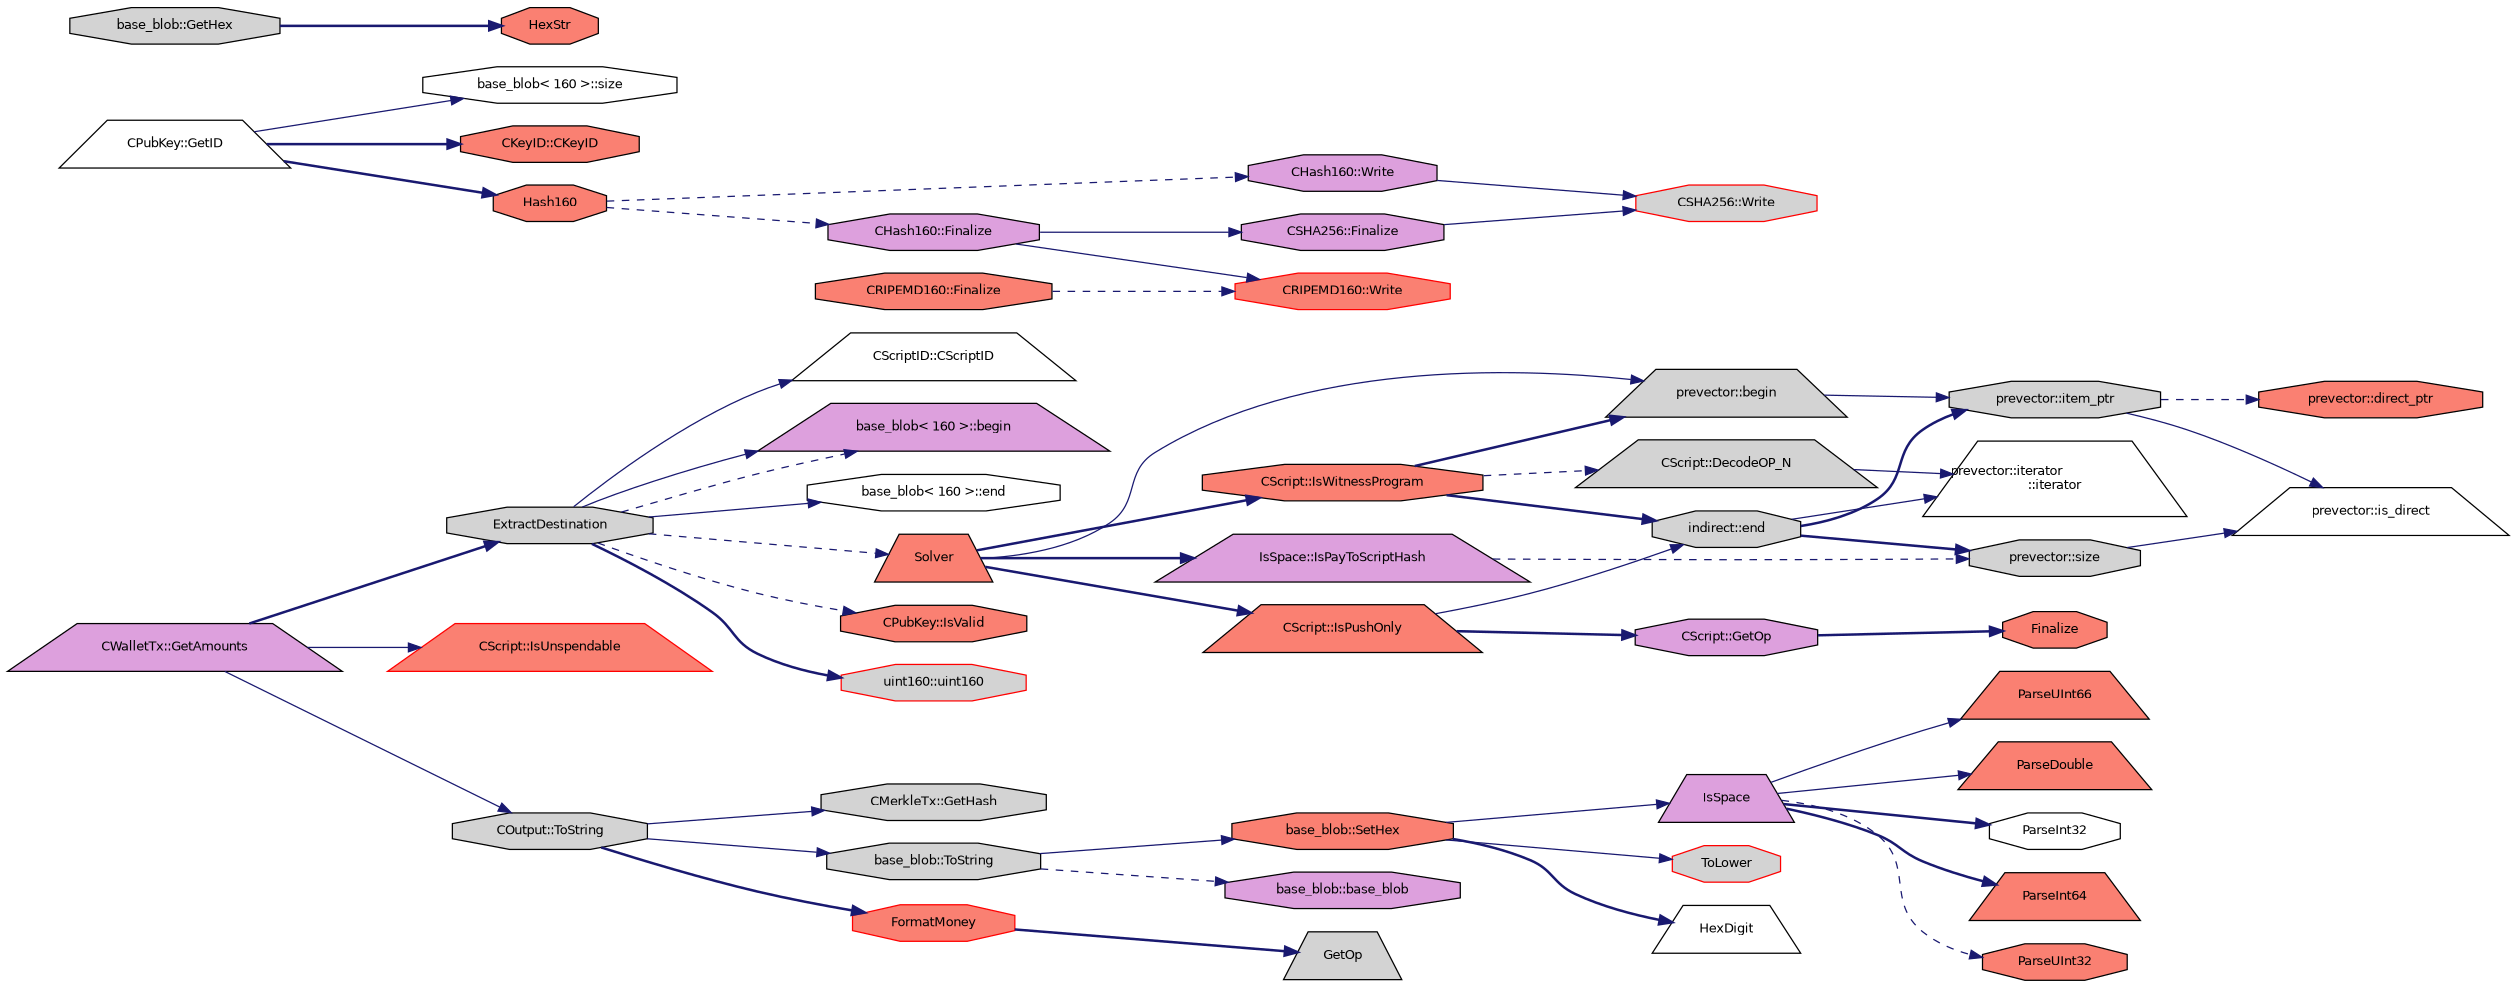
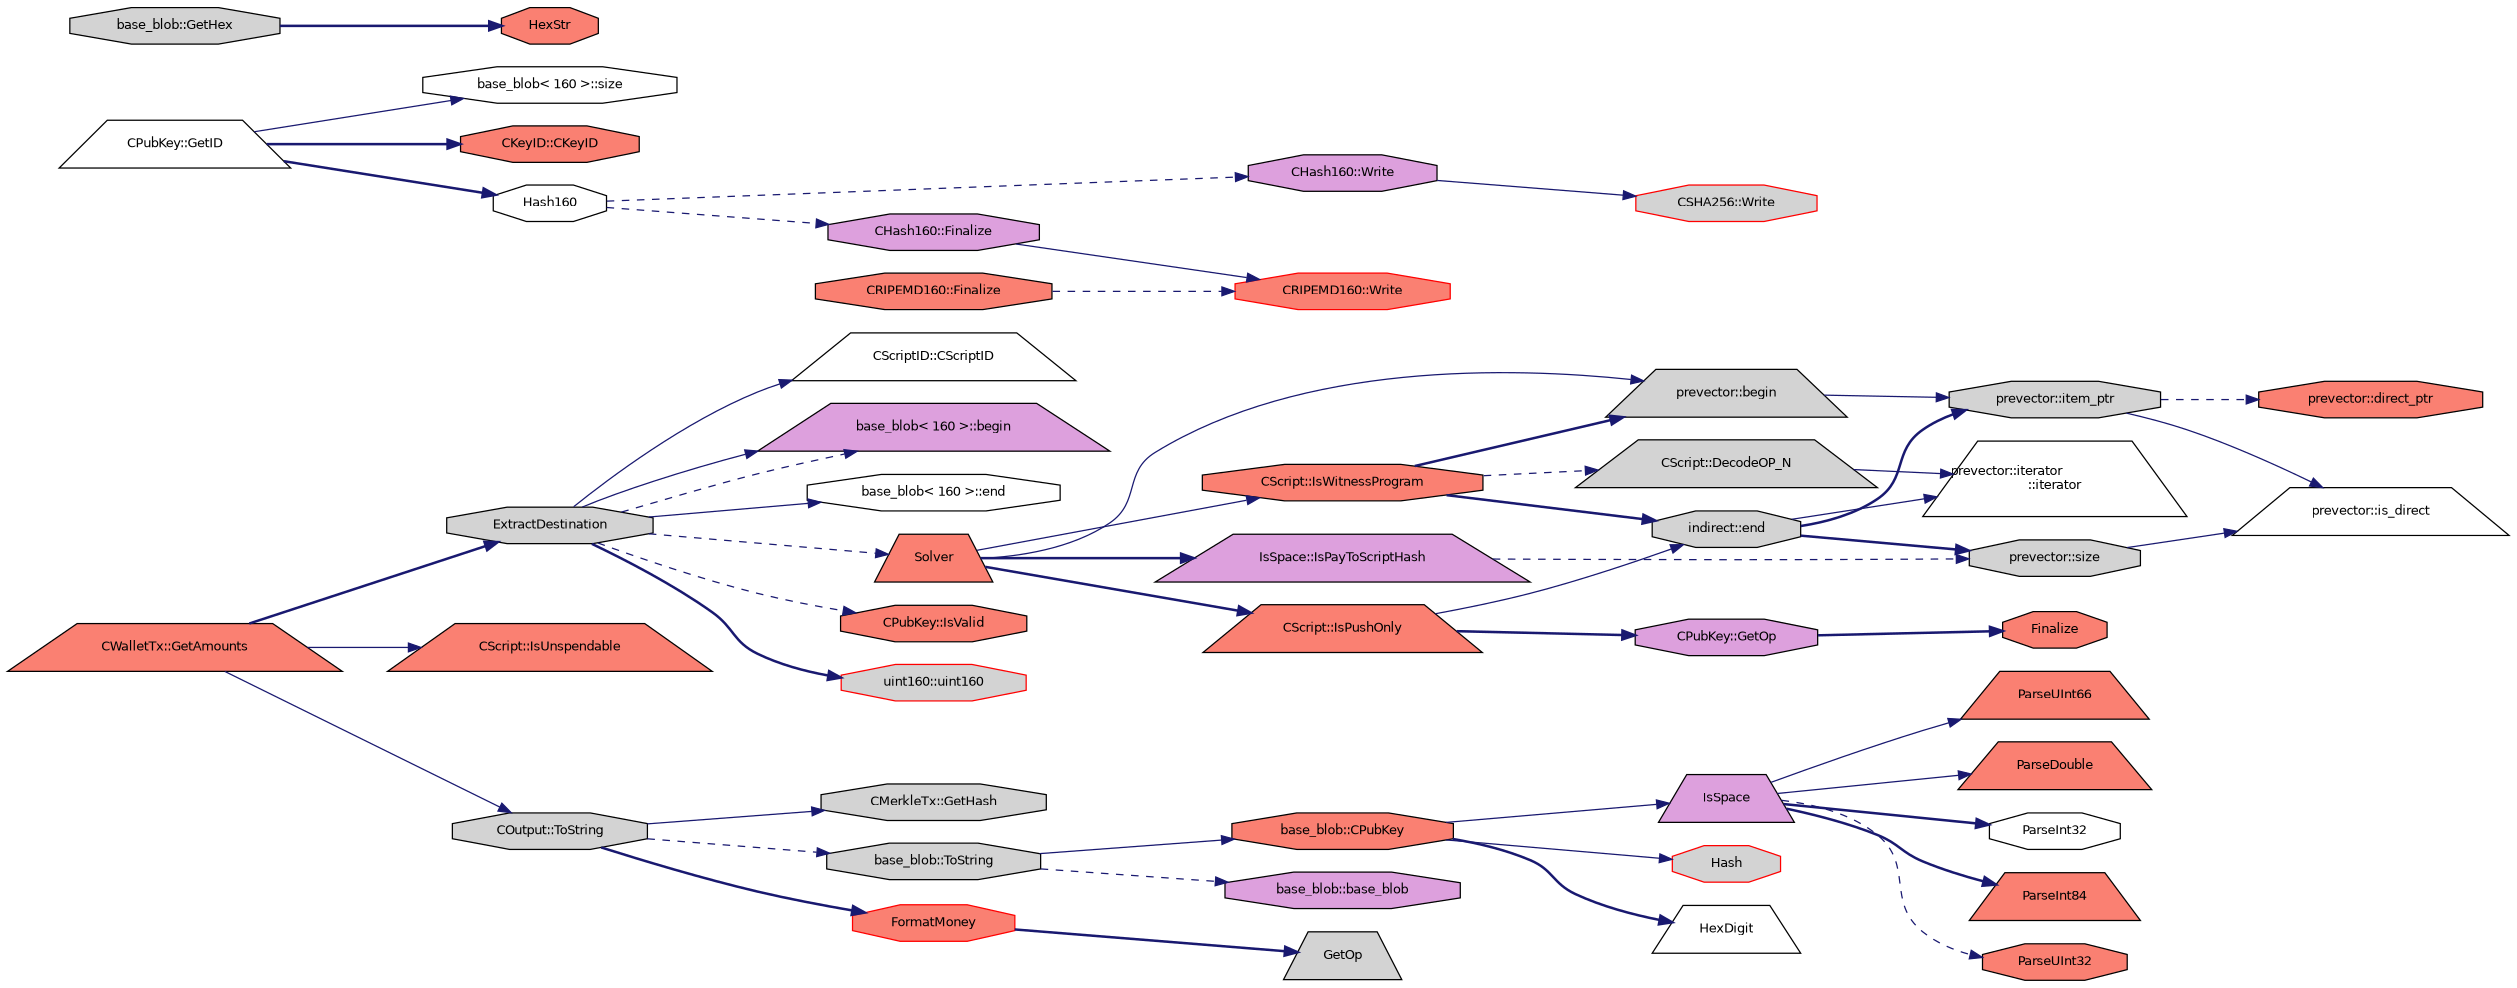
  digraph {
    rankdir=LR
    node [color=black fillcolor=salmon fontname=Helvetica fontsize=10 shape=octagon style=filled]
    edge [color=midnightblue fontname=Helvetica fontsize=10 labelfontname=Helvetica labelfontsize=10 style=solid]
-   n1 [fillcolor=plum fontcolor=black height=0.2 label="CWalletTx::GetAmounts" shape=trapezium width=0.4]
+   n1 [fontcolor=black height=0.2 label="CWalletTx::GetAmounts" shape=trapezium width=0.4]
    n2 [fillcolor=lightgrey height=0.2 label=ExtractDestination width=0.4]
-   n3 [color=red height=0.2 label="CScript::IsUnspendable" shape=trapezium width=0.4]
+   n3 [height=0.2 label="CScript::IsUnspendable" shape=trapezium width=0.4]
    n4 [fillcolor=lightgrey height=0.2 label="COutput::ToString" width=0.4]
    n5 [height=0.2 label=Solver shape=trapezium width=0.4]
    n6 [height=0.2 label="CPubKey::IsValid" width=0.4]
    n7 [color=red fillcolor=lightgrey height=0.2 label="uint160::uint160" width=0.4]
    n8 [fillcolor=white height=0.2 label="CScriptID::CScriptID" shape=trapezium width=0.4]
    n9 [fillcolor=plum height=0.2 label="base_blob\< 160 \>::begin" shape=trapezium width=0.4]
    n10 [fillcolor=white height=0.2 label="base_blob\< 160 \>::end" width=0.4]
    n11 [fillcolor=lightgrey height=0.2 label="CMerkleTx::GetHash" width=0.4]
    n12 [fillcolor=lightgrey height=0.2 label="base_blob::ToString" width=0.4]
    n13 [color=red height=0.2 label=FormatMoney width=0.4]
    n14 [fillcolor=plum height=0.2 label="IsSpace::IsPayToScriptHash" shape=trapezium width=0.4]
    n15 [fillcolor=lightgrey height=0.2 label="prevector::begin" shape=trapezium width=0.4]
    n16 [height=0.2 label="CScript::IsWitnessProgram" width=0.4]
    n17 [height=0.2 label="CScript::IsPushOnly" shape=trapezium width=0.4]
    n18 [fillcolor=white height=0.2 label="CPubKey::GetID" shape=trapezium width=0.4]
    n19 [fillcolor=white height=0.2 label="base_blob\< 160 \>::size" width=0.4]
    n20 [height=0.2 label="CKeyID::CKeyID" width=0.4]
-   n21 [height=0.2 label=Hash160 width=0.4]
+   n21 [fillcolor=white height=0.2 label=Hash160 width=0.4]
    n22 [fillcolor=lightgrey height=0.2 label="prevector::size" width=0.4]
    n23 [fillcolor=white height=0.2 label="prevector::is_direct" shape=trapezium width=0.4]
    n24 [fillcolor=lightgrey height=0.2 label="prevector::item_ptr" width=0.4]
    n25 [fillcolor=lightgrey height=0.2 label="CScript::DecodeOP_N" shape=trapezium width=0.4]
    n26 [fillcolor=lightgrey height=0.2 label="indirect::end" width=0.4]
-   n27 [fillcolor=plum height=0.2 label="CScript::GetOp" width=0.4]
+   n27 [fillcolor=plum height=0.2 label="CPubKey::GetOp" width=0.4]
    n28 [fillcolor=white height=0.2 label="prevector::iterator\l::iterator" shape=trapezium width=0.4]
    n29 [height=0.2 label="prevector::direct_ptr" width=0.4]
    n30 [height=0.2 label=Finalize width=0.4]
    n31 [fillcolor=plum height=0.2 label="CHash160::Write" width=0.4]
    n32 [fillcolor=plum height=0.2 label="CHash160::Finalize" width=0.4]
    n33 [color=red fillcolor=lightgrey height=0.2 label="CSHA256::Write" width=0.4]
-   n34 [fillcolor=plum height=0.2 label="CSHA256::Finalize" width=0.4]
    n35 [color=red height=0.2 label="CRIPEMD160::Write" width=0.4]
    n36 [height=0.2 label="CRIPEMD160::Finalize" width=0.4]
    n37 [fillcolor=plum height=0.2 label="base_blob::base_blob" width=0.4]
-   n38 [height=0.2 label="base_blob::SetHex" width=0.4]
+   n38 [height=0.2 label="base_blob::CPubKey" width=0.4]
    n39 [fillcolor=lightgrey height=0.2 label=GetOp shape=trapezium width=0.4]
    n40 [fillcolor=lightgrey height=0.2 label="base_blob::GetHex" width=0.4]
    n41 [height=0.2 label=HexStr width=0.4]
    n42 [fillcolor=plum height=0.2 label=IsSpace shape=trapezium width=0.4]
-   n43 [color=red fillcolor=lightgrey height=0.2 label=ToLower width=0.4]
+   n43 [color=red fillcolor=lightgrey height=0.2 label=Hash width=0.4]
    n44 [fillcolor=white height=0.2 label=HexDigit shape=trapezium width=0.4]
    n45 [fillcolor=white height=0.2 label=ParseInt32 width=0.4]
-   n46 [height=0.2 label=ParseInt64 shape=trapezium width=0.4]
+   n46 [height=0.2 label=ParseInt84 shape=trapezium width=0.4]
    n47 [height=0.2 label=ParseUInt32 width=0.4]
    n48 [height=0.2 label=ParseUInt66 shape=trapezium width=0.4]
    n49 [height=0.2 label=ParseDouble shape=trapezium width=0.4]
    n1 -> n2 [style=bold]
    n1 -> n3
    n1 -> n4
    n2 -> n5 [style=dashed]
    n2 -> n6 [style=dashed]
    n2 -> n7 [style=bold]
    n2 -> n8
    n2 -> n9 [style=dashed]
    n2 -> n9
    n2 -> n10
    n4 -> n11
-   n4 -> n12
+   n4 -> n12 [style=dashed]
    n4 -> n13 [style=bold]
    n5 -> n14 [style=bold]
    n5 -> n15
-   n5 -> n16 [style=bold]
+   n5 -> n16
    n5 -> n17 [style=bold]
    n12 -> n37 [style=dashed]
    n12 -> n38
    n13 -> n39 [style=bold]
    n14 -> n22 [style=dashed]
    n15 -> n24
    n16 -> n15 [style=bold]
    n16 -> n25 [style=dashed]
    n16 -> n26 [style=bold]
    n17 -> n26
    n17 -> n27 [style=bold]
    n18 -> n19
    n18 -> n20 [style=bold]
    n18 -> n21 [style=bold]
    n21 -> n31 [style=dashed]
    n21 -> n32 [style=dashed]
    n22 -> n23
    n24 -> n23
    n24 -> n29 [style=dashed]
    n25 -> n28
    n26 -> n22 [style=bold]
    n26 -> n24 [style=bold]
    n26 -> n28
    n27 -> n30 [style=bold]
    n31 -> n33
-   n32 -> n34
    n32 -> n35
-   n34 -> n33
    n36 -> n35 [style=dashed]
    n38 -> n42
    n38 -> n43
    n38 -> n44 [style=bold]
    n40 -> n41 [style=bold]
    n42 -> n45 [style=bold]
    n42 -> n46 [style=bold]
    n42 -> n47 [style=dashed]
    n42 -> n48
    n42 -> n49
  }
